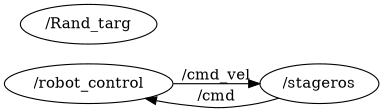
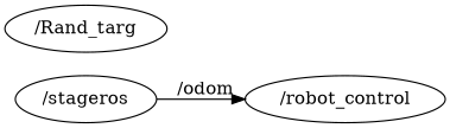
  digraph {
    compound=True
    rank=same
    rankdir=LR
    ranksep=0.2
    node [shape=ellipse]
    edge [penwidth=1]
    n1 [height=0.5 label="/robot_control" width=2.1304]
    n2 [height=0.5 label="/stageros" width=1.4985]
    n3 [height=0.5 label="/Rand_targ" width=1.7151]
-   n1 -> n2 [label="/cmd_vel"]
-   n2 -> n1 [label="/cmd"]
+   n2 -> n1 [label="/odom"]
  }
